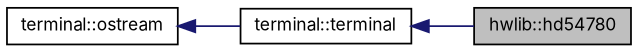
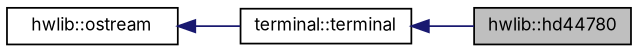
  digraph {
    fontname=Inter
    rankdir=LR
    node [color=black fillcolor=white fontname=Inter fontsize=10 shape=record style=filled]
    edge [color=midnightblue dir=back fontname=Inter fontsize=10 labelfontname=Helvetica labelfontsize=10 style=solid]
-   n1 [fillcolor=grey75 fontcolor=black height=0.2 label="hwlib::hd54780" width=0.4]
+   n1 [fillcolor=grey75 fontcolor=black height=0.2 label="hwlib::hd44780" width=0.4]
    n2 [height=0.2 label="terminal::terminal" width=0.4]
-   n3 [height=0.2 label="terminal::ostream" width=0.4]
+   n3 [height=0.2 label="hwlib::ostream" width=0.4]
    n2 -> n1
    n3 -> n2
  }
